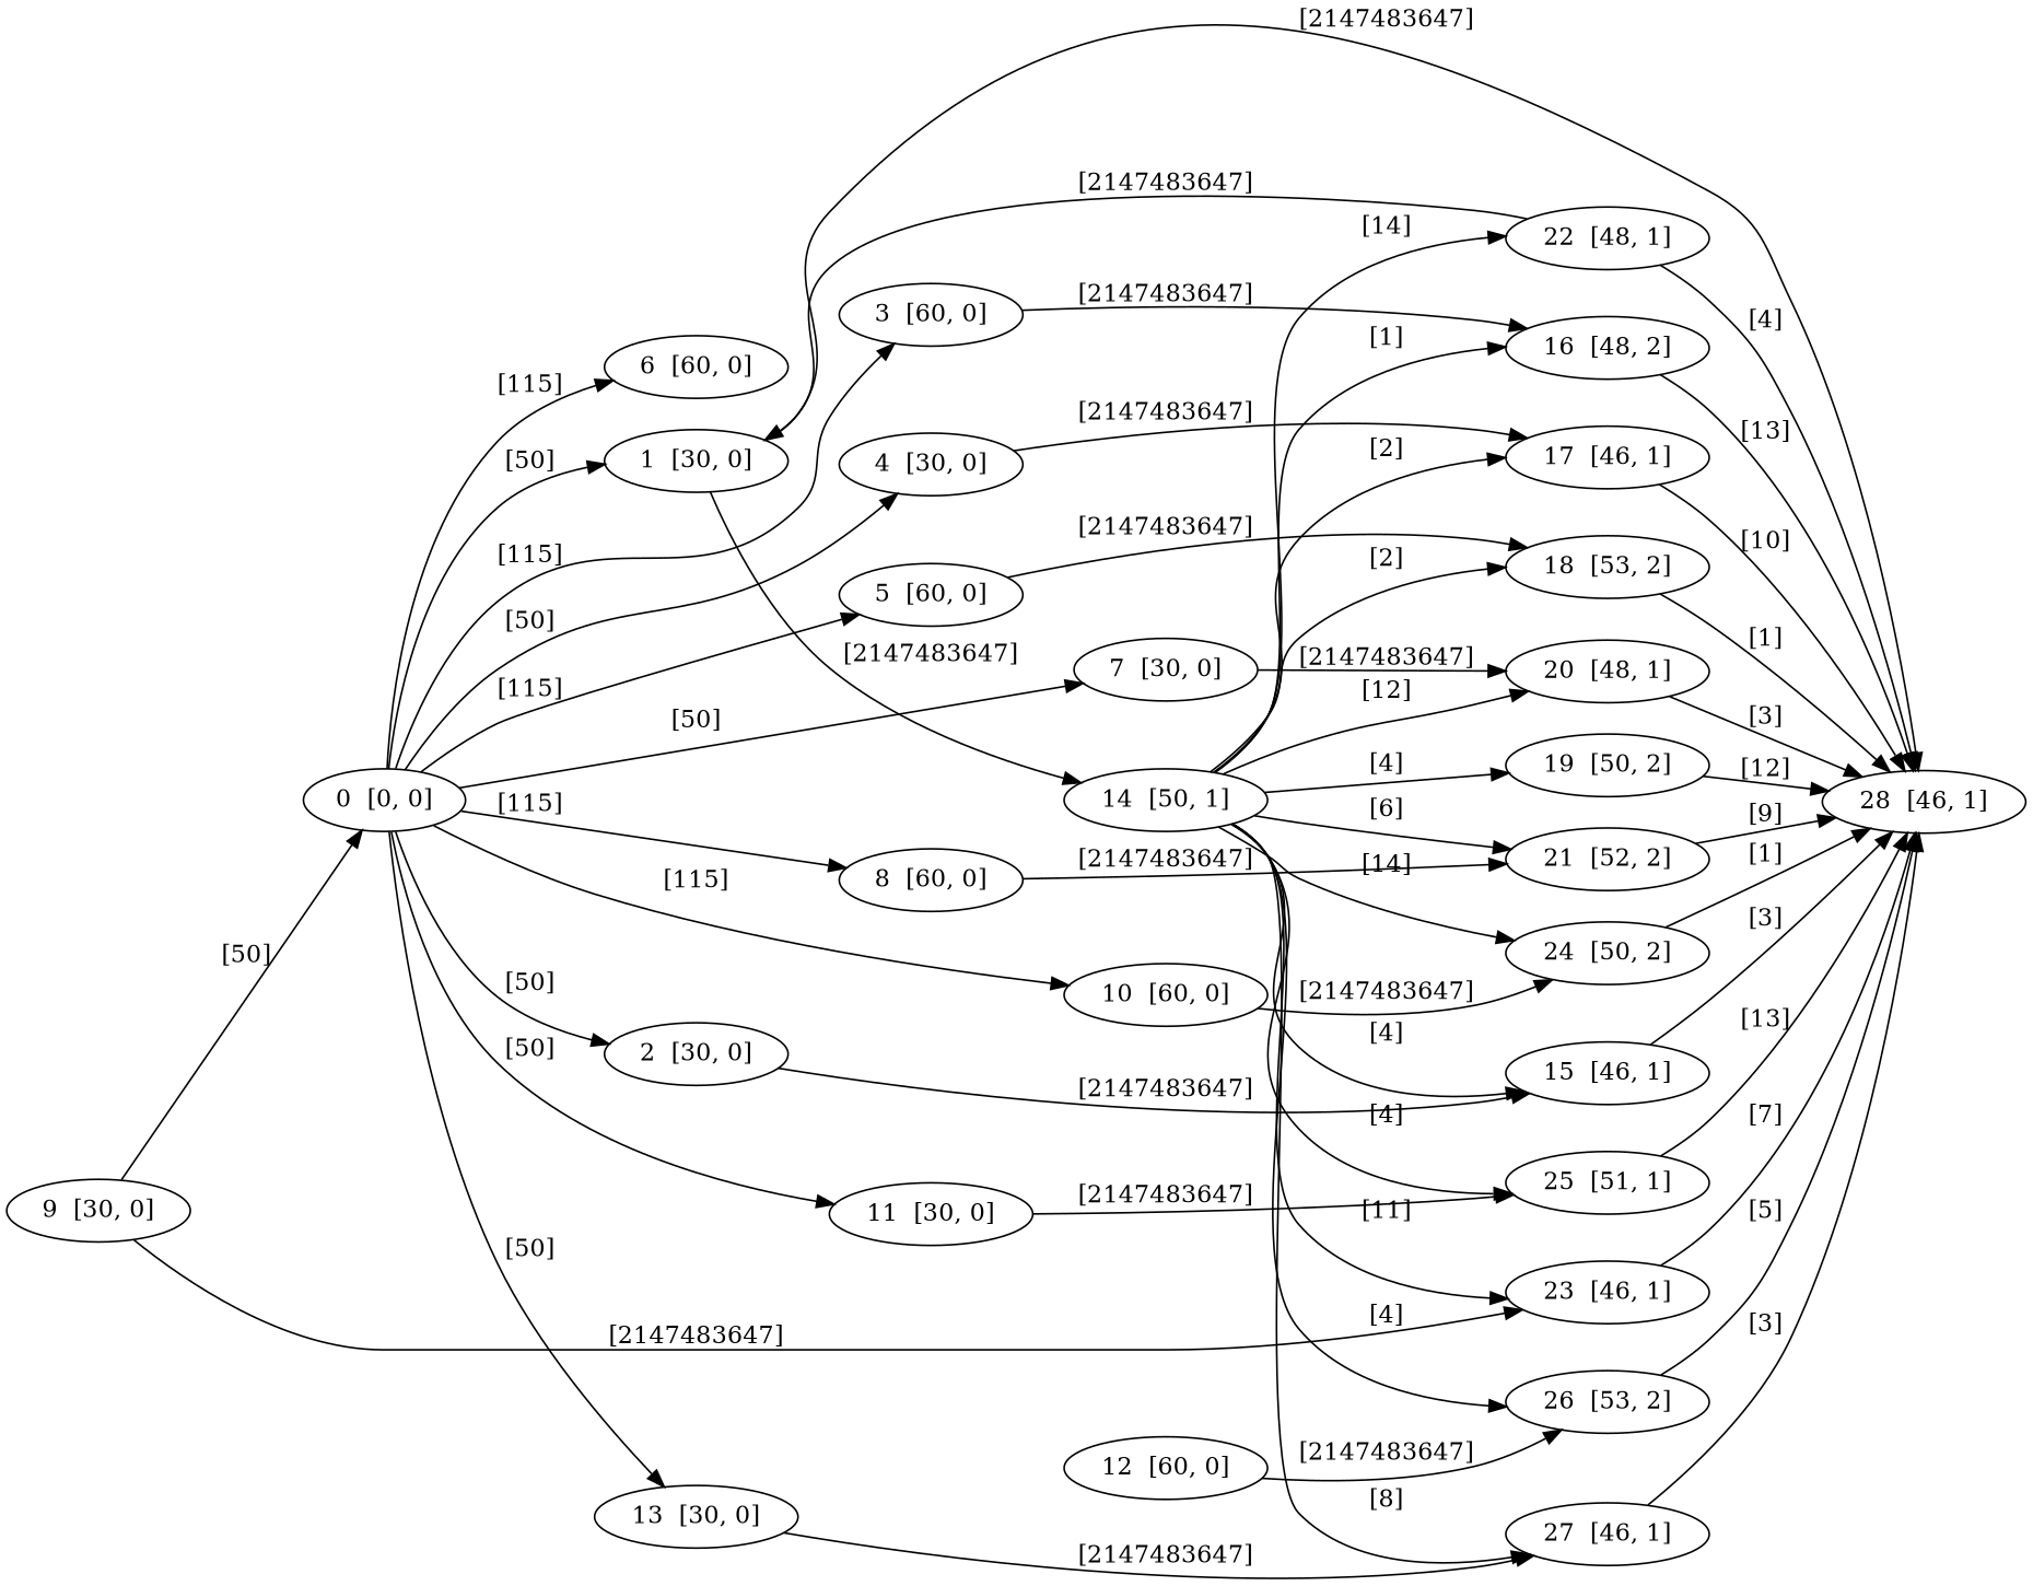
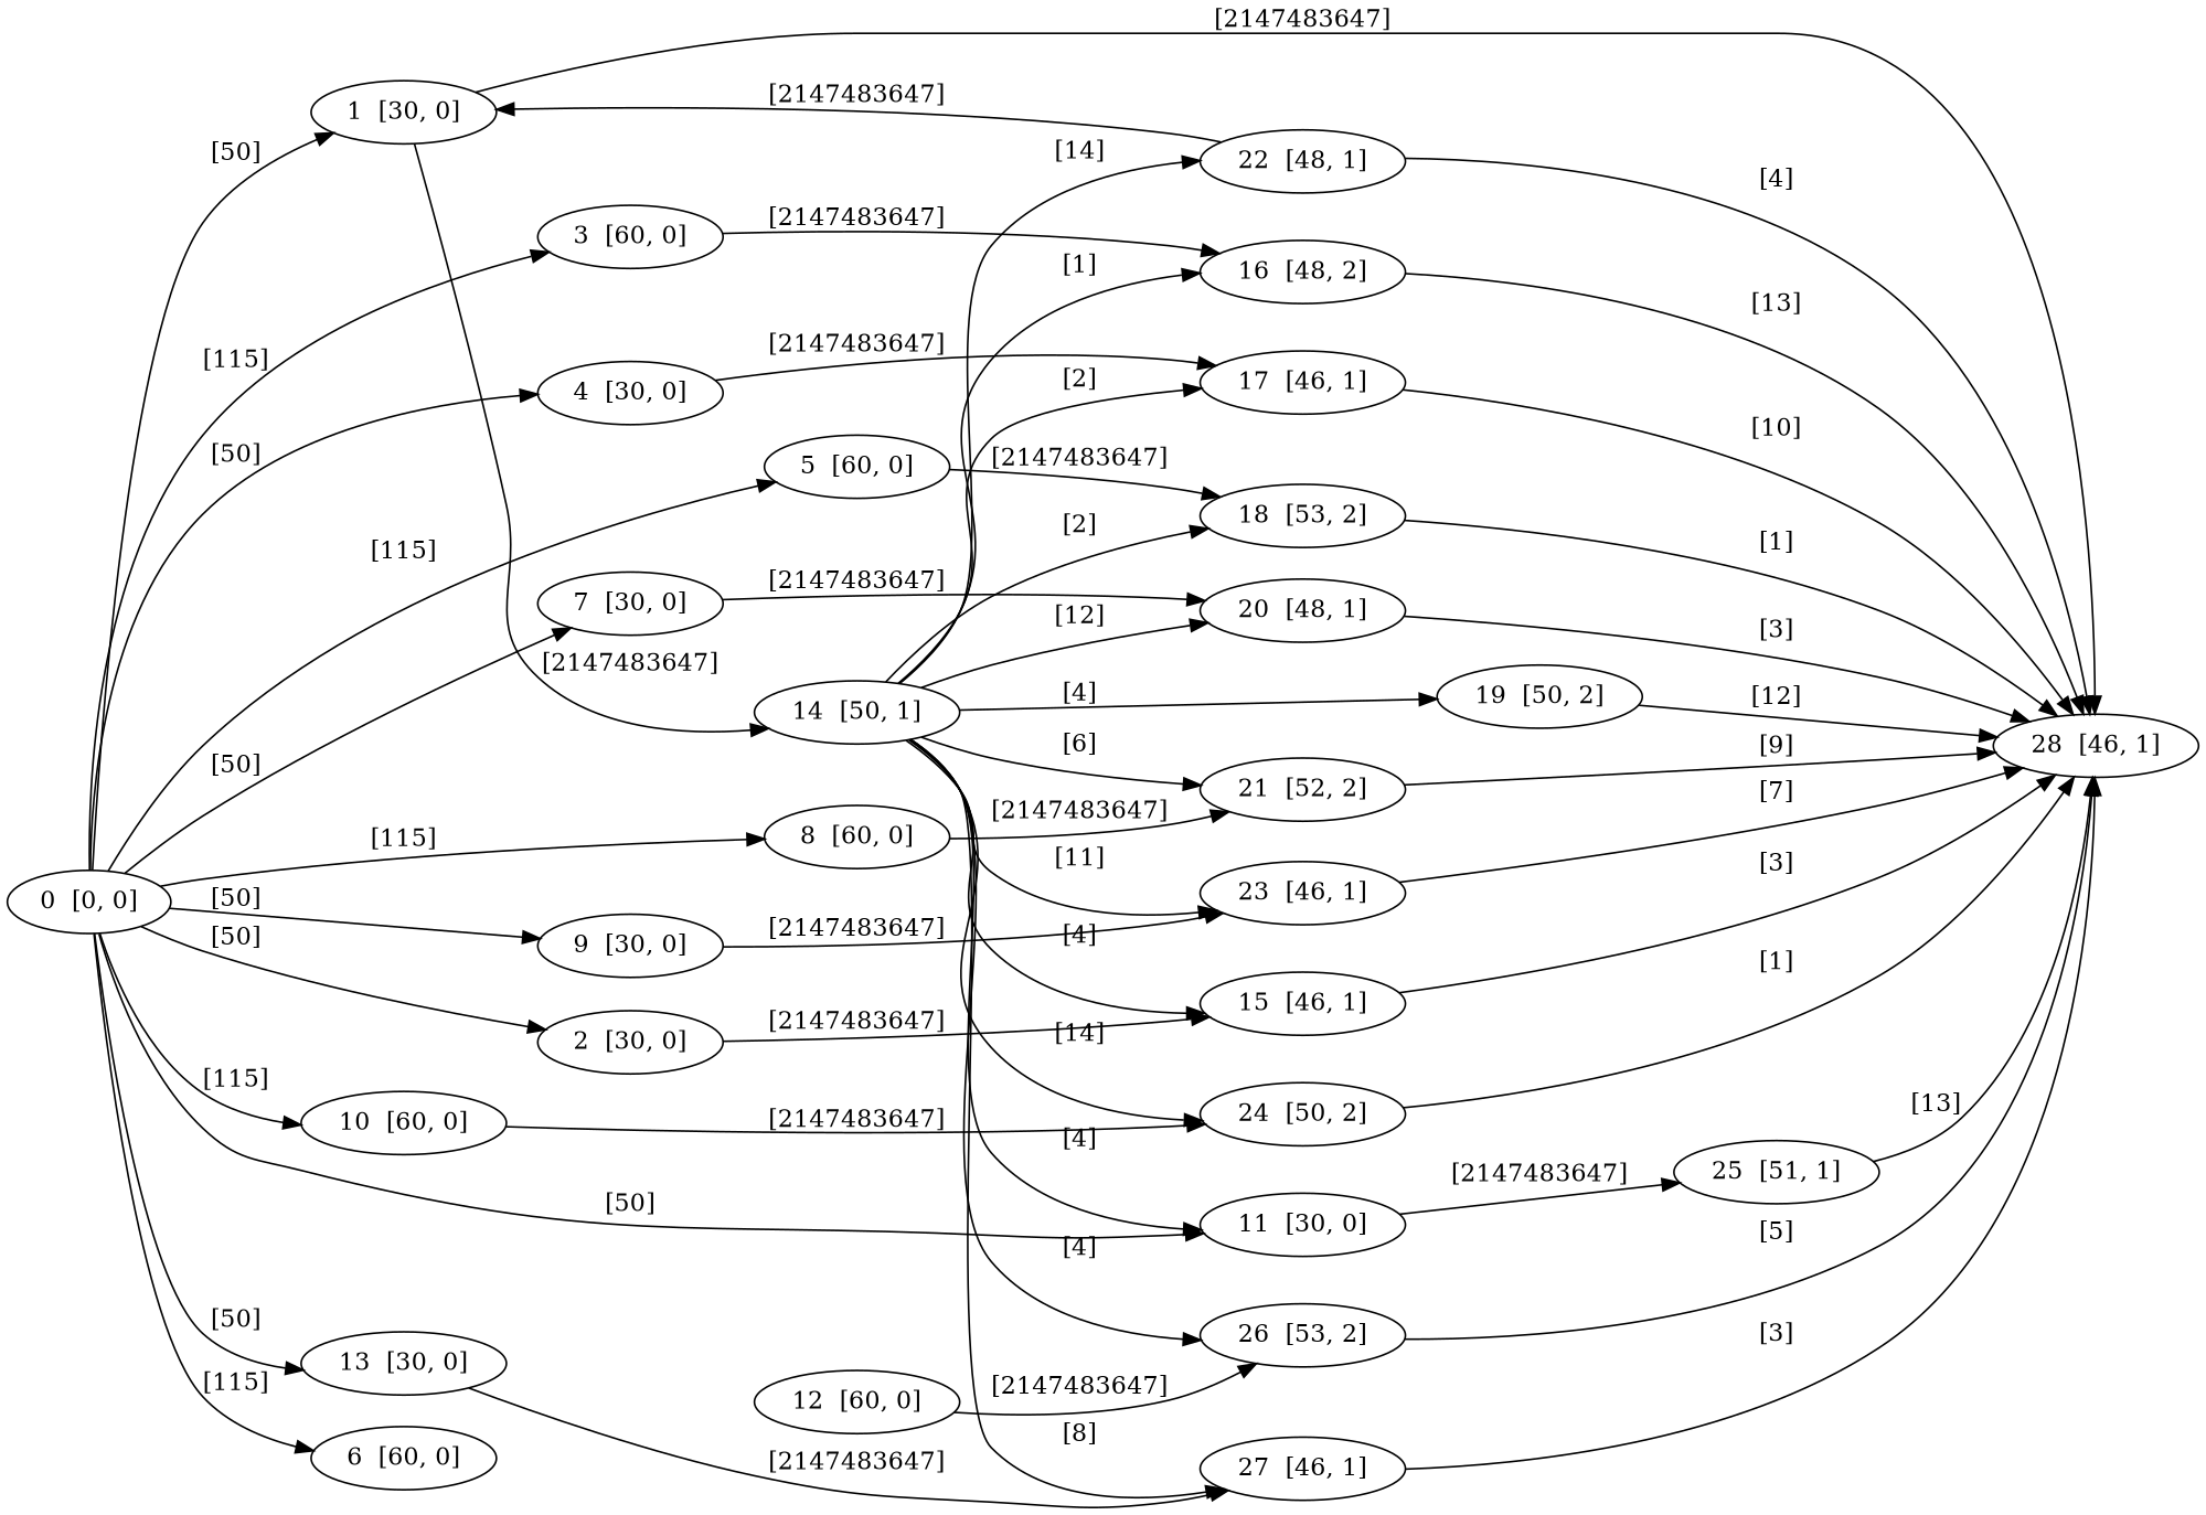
  digraph {
    rankdir=LR
    n1 [label="0  [0, 0]"]
    n2 [label="1  [30, 0]"]
    n3 [label="2  [30, 0]"]
    n4 [label="3  [60, 0]"]
    n5 [label="4  [30, 0]"]
    n6 [label="5  [60, 0]"]
    n7 [label="6  [60, 0]"]
    n8 [label="7  [30, 0]"]
    n9 [label="8  [60, 0]"]
    n10 [label="9  [30, 0]"]
    n11 [label="10  [60, 0]"]
    n12 [label="11  [30, 0]"]
    n13 [label="13  [30, 0]"]
    n14 [label="14  [50, 1]"]
    n15 [label="28  [46, 1]"]
    n16 [label="15  [46, 1]"]
    n17 [label="16  [48, 2]"]
    n18 [label="17  [46, 1]"]
    n19 [label="18  [53, 2]"]
    n20 [label="20  [48, 1]"]
    n21 [label="21  [52, 2]"]
    n22 [label="23  [46, 1]"]
    n23 [label="24  [50, 2]"]
    n24 [label="25  [51, 1]"]
    n25 [label="12  [60, 0]"]
    n26 [label="26  [53, 2]"]
    n27 [label="27  [46, 1]"]
    n28 [label="22  [48, 1]"]
    n29 [label="19  [50, 2]"]
    n1 -> n2 [label="[50]"]
    n1 -> n3 [label="[50]"]
    n1 -> n4 [label="[115]"]
    n1 -> n5 [label="[50]"]
    n1 -> n6 [label="[115]"]
    n1 -> n7 [label="[115]"]
    n1 -> n8 [label="[50]"]
    n1 -> n9 [label="[115]"]
-   n10 -> n1 [label="[50]"]
+   n1 -> n10 [label="[50]"]
    n1 -> n11 [label="[115]"]
    n1 -> n12 [label="[50]"]
    n1 -> n13 [label="[50]"]
    n2 -> n14 [label="[2147483647]"]
    n2 -> n15 [label="[2147483647]"]
    n3 -> n16 [label="[2147483647]"]
    n4 -> n17 [label="[2147483647]"]
    n5 -> n18 [label="[2147483647]"]
    n6 -> n19 [label="[2147483647]"]
    n8 -> n20 [label="[2147483647]"]
    n9 -> n21 [label="[2147483647]"]
    n10 -> n22 [label="[2147483647]"]
    n11 -> n23 [label="[2147483647]"]
    n12 -> n24 [label="[2147483647]"]
    n13 -> n27 [label="[2147483647]"]
    n14 -> n16 [label="[4]"]
    n14 -> n17 [label="[1]"]
    n14 -> n18 [label="[2]"]
    n14 -> n19 [label="[2]"]
    n14 -> n20 [label="[12]"]
    n14 -> n21 [label="[6]"]
    n14 -> n22 [label="[11]"]
    n14 -> n23 [label="[14]"]
-   n14 -> n24 [label="[4]"]
+   n14 -> n12 [label="[4]"]
    n14 -> n26 [label="[4]"]
    n14 -> n27 [label="[8]"]
    n14 -> n28 [label="[14]"]
    n14 -> n29 [label="[4]"]
    n16 -> n15 [label="[3]"]
    n17 -> n15 [label="[13]"]
    n18 -> n15 [label="[10]"]
    n19 -> n15 [label="[1]"]
    n20 -> n15 [label="[3]"]
    n21 -> n15 [label="[9]"]
    n22 -> n15 [label="[7]"]
    n23 -> n15 [label="[1]"]
    n24 -> n15 [label="[13]"]
    n25 -> n26 [label="[2147483647]"]
    n26 -> n15 [label="[5]"]
    n27 -> n15 [label="[3]"]
    n28 -> n2 [label="[2147483647]"]
    n28 -> n15 [label="[4]"]
    n29 -> n15 [label="[12]"]
  }
